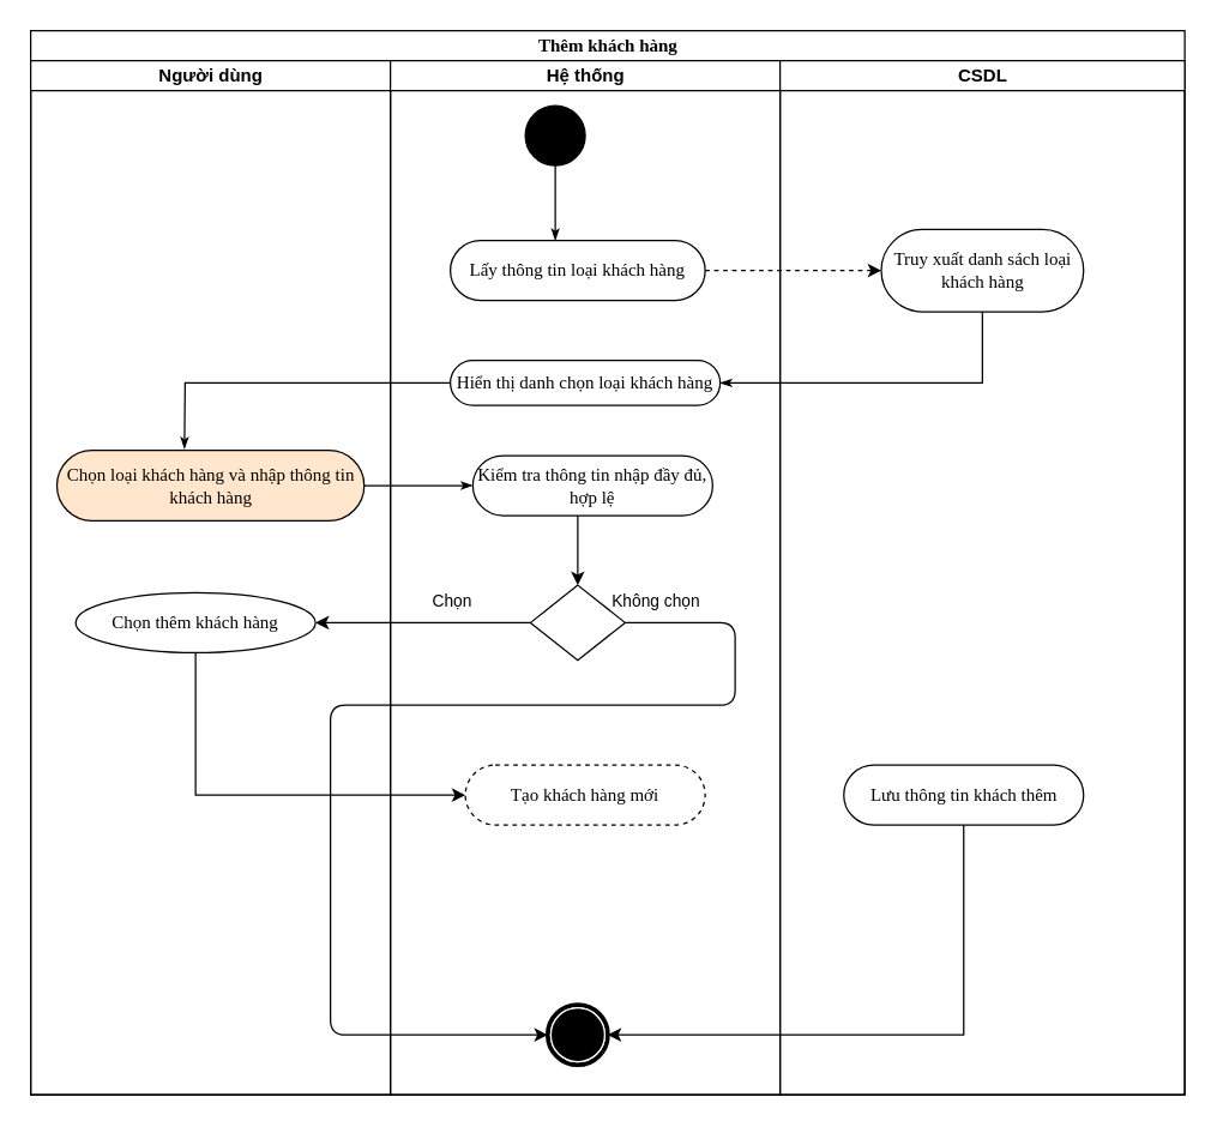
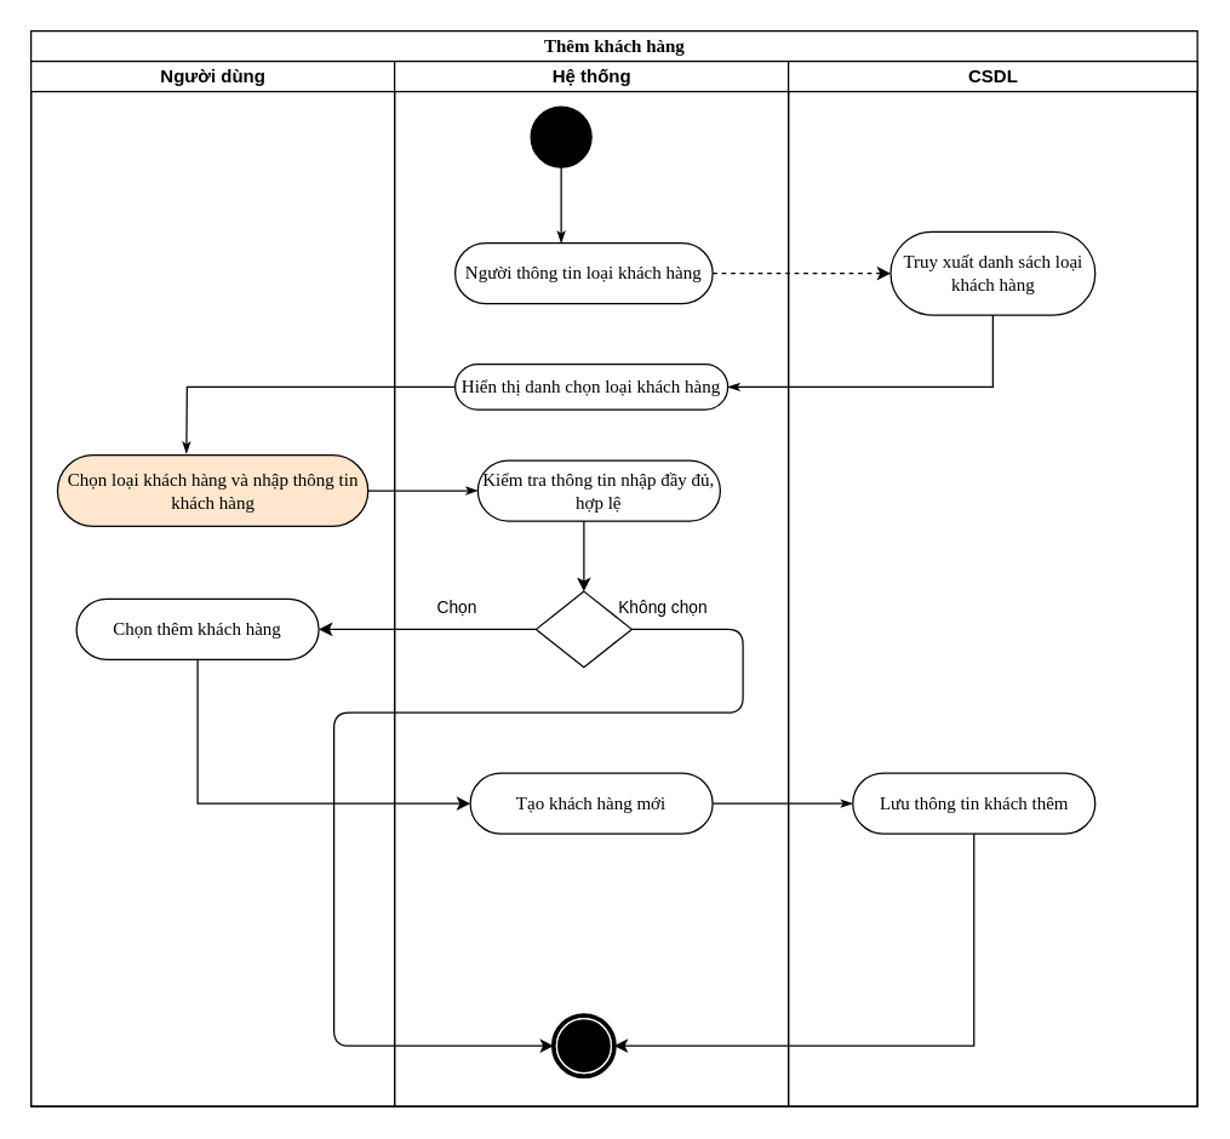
  <mxCell id="0" />
  <mxCell id="1" parent="0" />
  <mxCell id="2" value="Thêm khách hàng" style="swimlane;html=1;childLayout=stackLayout;startSize=20;rounded=0;shadow=0;comic=0;labelBackgroundColor=none;strokeWidth=1;fontFamily=Verdana;fontSize=12;align=center;" vertex="1" parent="1"><mxGeometry x="20" y="20" width="770" height="710" as="geometry" /></mxCell>
  <mxCell id="3" value="" style="endArrow=classic;html=1;exitX=1;exitY=0.5;exitDx=0;exitDy=0;entryX=0;entryY=0.5;entryDx=0;entryDy=0;dashed=1;" edge="1" parent="2" source="10" target="20"><mxGeometry width="50" height="50" relative="1" as="geometry"><mxPoint x="250" y="250" as="sourcePoint" /><mxPoint x="300" y="200" as="targetPoint" /></mxGeometry></mxCell>
  <mxCell id="4" value="Người dùng" style="swimlane;html=1;startSize=20;" vertex="1" parent="2"><mxGeometry y="20" width="240" height="690" as="geometry" /></mxCell>
  <mxCell id="5" value="Chọn loại khách hàng&amp;nbsp;và nhập thông tin khách hàng" style="rounded=1;whiteSpace=wrap;html=1;shadow=0;comic=0;labelBackgroundColor=none;strokeWidth=1;fontFamily=Verdana;fontSize=12;align=center;arcSize=50;fillColor=#ffe6cc;" vertex="1" parent="4"><mxGeometry x="17.5" y="260" width="205" height="47" as="geometry" /></mxCell>
- <mxCell id="6" value="Chọn thêm khách hàng" style="ellipse;whiteSpace=wrap;html=1;shadow=0;comic=0;labelBackgroundColor=none;strokeWidth=1;fontFamily=Verdana;fontSize=12;align=center;arcSize=50;" vertex="1" parent="4"><mxGeometry x="30" y="355" width="160" height="40" as="geometry" /></mxCell>
+ <mxCell id="6" value="Chọn thêm khách hàng" style="rounded=1;whiteSpace=wrap;html=1;shadow=0;comic=0;labelBackgroundColor=none;strokeWidth=1;fontFamily=Verdana;fontSize=12;align=center;arcSize=50;" vertex="1" parent="4"><mxGeometry x="30" y="355" width="160" height="40" as="geometry" /></mxCell>
  <mxCell id="7" value="Hệ thống" style="swimlane;html=1;startSize=20;" vertex="1" parent="2"><mxGeometry x="240" y="20" width="260.0" height="690" as="geometry" /></mxCell>
  <mxCell id="8" value="" style="shape=mxgraph.bpmn.shape;html=1;verticalLabelPosition=bottom;labelBackgroundColor=#ffffff;verticalAlign=top;perimeter=ellipsePerimeter;outline=end;symbol=terminate;rounded=0;shadow=0;comic=0;strokeWidth=1;fontFamily=Verdana;fontSize=12;align=center;" vertex="1" parent="7"><mxGeometry x="105" y="630" width="40" height="40" as="geometry" /></mxCell>
- <mxCell id="9" value="Tạo khách hàng mới" style="rounded=1;whiteSpace=wrap;html=1;shadow=0;comic=0;labelBackgroundColor=none;strokeWidth=1;fontFamily=Verdana;fontSize=12;align=center;arcSize=50;dashed=1;" vertex="1" parent="7"><mxGeometry x="50" y="470" width="160" height="40" as="geometry" /></mxCell>
- <mxCell id="10" value="&lt;font style=&quot;font-size: 12px&quot;&gt;Lấy thông tin loại khách hàng&lt;/font&gt;" style="rounded=1;whiteSpace=wrap;html=1;shadow=0;comic=0;labelBackgroundColor=none;strokeWidth=1;fontFamily=Verdana;fontSize=12;align=center;arcSize=50;" vertex="1" parent="7"><mxGeometry x="40" y="120" width="170" height="40" as="geometry" /></mxCell>
+ <mxCell id="9" value="Tạo khách hàng mới" style="rounded=1;whiteSpace=wrap;html=1;shadow=0;comic=0;labelBackgroundColor=none;strokeWidth=1;fontFamily=Verdana;fontSize=12;align=center;arcSize=50;" vertex="1" parent="7"><mxGeometry x="50" y="470" width="160" height="40" as="geometry" /></mxCell>
+ <mxCell id="10" value="&lt;font style=&quot;font-size: 12px&quot;&gt;Người thông tin loại khách hàng&lt;/font&gt;" style="rounded=1;whiteSpace=wrap;html=1;shadow=0;comic=0;labelBackgroundColor=none;strokeWidth=1;fontFamily=Verdana;fontSize=12;align=center;arcSize=50;" vertex="1" parent="7"><mxGeometry x="40" y="120" width="170" height="40" as="geometry" /></mxCell>
  <mxCell id="11" value="" style="ellipse;whiteSpace=wrap;html=1;rounded=0;shadow=0;comic=0;labelBackgroundColor=none;strokeWidth=1;fillColor=#000000;fontFamily=Verdana;fontSize=12;align=center;" vertex="1" parent="7"><mxGeometry x="90" y="30" width="40" height="40" as="geometry" /></mxCell>
  <mxCell id="12" style="edgeStyle=orthogonalEdgeStyle;rounded=0;html=1;labelBackgroundColor=none;startArrow=none;startFill=0;startSize=5;endArrow=classicThin;endFill=1;endSize=5;jettySize=auto;orthogonalLoop=1;strokeWidth=1;fontFamily=Verdana;fontSize=12" edge="1" parent="7" source="11" target="10"><mxGeometry relative="1" as="geometry"><Array as="points"><mxPoint x="110" y="125" /><mxPoint x="110" y="125" /></Array></mxGeometry></mxCell>
  <mxCell id="13" value="" style="rhombus;whiteSpace=wrap;html=1;" vertex="1" parent="7"><mxGeometry x="93.44" y="350" width="63.12" height="50" as="geometry" /></mxCell>
  <mxCell id="14" value="&lt;font style=&quot;font-size: 12px&quot;&gt;Hiển thị danh chọn loại khách hàng&lt;/font&gt;" style="rounded=1;whiteSpace=wrap;html=1;shadow=0;comic=0;labelBackgroundColor=none;strokeWidth=1;fontFamily=Verdana;fontSize=12;align=center;arcSize=50;" vertex="1" parent="7"><mxGeometry x="40" y="200" width="180" height="30" as="geometry" /></mxCell>
  <mxCell id="15" value="Kiểm tra thông tin nhập đầy đủ, hợp lệ&lt;span style=&quot;color: rgba(0 , 0 , 0 , 0) ; font-family: monospace ; font-size: 0px&quot;&gt;%3CmxGraphModel%3E%3Croot%3E%3CmxCell%20id%3D%220%22%2F%3E%3CmxCell%20id%3D%221%22%20parent%3D%220%22%2F%3E%3CmxCell%20id%3D%222%22%20style%3D%22rounded%3D0%3Bhtml%3D1%3BlabelBackgroundColor%3Dnone%3BstartArrow%3Dnone%3BstartFill%3D0%3BstartSize%3D5%3BendArrow%3DclassicThin%3BendFill%3D1%3BendSize%3D5%3BjettySize%3Dauto%3BorthogonalLoop%3D1%3BstrokeWidth%3D1%3BfontFamily%3DVerdana%3BfontSize%3D12%3BexitX%3D1%3BexitY%3D0.5%3BexitDx%3D0%3BexitDy%3D0%3BentryX%3D1%3BentryY%3D0.5%3BentryDx%3D0%3BentryDy%3D0%3B%22%20edge%3D%221%22%20parent%3D%221%22%3E%3CmxGeometry%20relative%3D%221%22%20as%3D%22geometry%22%3E%3CmxPoint%20x%3D%22473.13%22%20y%3D%22624.5%22%20as%3D%22sourcePoint%22%2F%3E%3CmxPoint%20x%3D%22280%22%20y%3D%22790%22%20as%3D%22targetPoint%22%2F%3E%3CArray%20as%3D%22points%22%3E%3CmxPoint%20x%3D%22620%22%20y%3D%22625%22%2F%3E%3CmxPoint%20x%3D%22620%22%20y%3D%22790%22%2F%3E%3C%2FArray%3E%3C%2FmxGeometry%3E%3C%2FmxCell%3E%3C%2Froot%3E%3C%2FmxGraphModel%3E&lt;/span&gt;" style="rounded=1;whiteSpace=wrap;html=1;shadow=0;comic=0;labelBackgroundColor=none;strokeWidth=1;fontFamily=Verdana;fontSize=12;align=center;arcSize=50;" vertex="1" parent="7"><mxGeometry x="55" y="263.5" width="160" height="40" as="geometry" /></mxCell>
  <mxCell id="16" value="" style="edgeStyle=orthogonalEdgeStyle;rounded=0;orthogonalLoop=1;jettySize=auto;html=1;entryX=0.5;entryY=0;entryDx=0;entryDy=0;" edge="1" parent="7" source="15" target="13"><mxGeometry relative="1" as="geometry"><Array as="points"><mxPoint x="125" y="310" /><mxPoint x="125" y="310" /></Array></mxGeometry></mxCell>
  <mxCell id="17" value="" style="endArrow=classic;html=1;exitX=1;exitY=0.5;exitDx=0;exitDy=0;entryX=0;entryY=0.5;entryDx=0;entryDy=0;" edge="1" parent="7" source="13" target="8"><mxGeometry width="50" height="50" relative="1" as="geometry"><mxPoint x="120" y="630" as="sourcePoint" /><mxPoint x="170" y="580" as="targetPoint" /><Array as="points"><mxPoint x="230" y="375" /><mxPoint x="230" y="430" /><mxPoint x="-40" y="430" /><mxPoint x="-40" y="580" /><mxPoint x="-40" y="650" /></Array></mxGeometry></mxCell>
  <mxCell id="18" value="Không chọn" style="edgeLabel;html=1;align=center;verticalAlign=middle;resizable=0;points=[];" vertex="1" connectable="0" parent="17"><mxGeometry x="-0.588" y="-4" relative="1" as="geometry"><mxPoint x="-25.44" y="-66" as="offset" /></mxGeometry></mxCell>
  <mxCell id="19" value="CSDL" style="swimlane;html=1;startSize=20;" vertex="1" parent="2"><mxGeometry x="500.0" y="20" width="270" height="690" as="geometry" /></mxCell>
  <mxCell id="20" value="&lt;font style=&quot;font-size: 12px&quot;&gt;Truy xuất danh sách loại khách hàng&lt;/font&gt;" style="rounded=1;whiteSpace=wrap;html=1;shadow=0;comic=0;labelBackgroundColor=none;strokeWidth=1;fontFamily=Verdana;fontSize=12;align=center;arcSize=50;" vertex="1" parent="19"><mxGeometry x="67.5" y="112.5" width="135" height="55" as="geometry" /></mxCell>
  <mxCell id="21" value="Lưu thông tin khách thêm" style="rounded=1;whiteSpace=wrap;html=1;shadow=0;comic=0;labelBackgroundColor=none;strokeWidth=1;fontFamily=Verdana;fontSize=12;align=center;arcSize=50;" vertex="1" parent="19"><mxGeometry x="42.5" y="470" width="160" height="40" as="geometry" /></mxCell>
  <mxCell id="22" style="rounded=0;html=1;labelBackgroundColor=none;startArrow=none;startFill=0;startSize=5;endArrow=classicThin;endFill=1;endSize=5;jettySize=auto;orthogonalLoop=1;strokeWidth=1;fontFamily=Verdana;fontSize=12;entryX=0.415;entryY=-0.02;entryDx=0;entryDy=0;entryPerimeter=0;exitX=0;exitY=0.5;exitDx=0;exitDy=0;" edge="1" parent="2" source="14" target="5"><mxGeometry relative="1" as="geometry"><mxPoint x="295" y="260" as="sourcePoint" /><mxPoint x="633" y="320" as="targetPoint" /><Array as="points"><mxPoint x="138" y="235" /><mxPoint x="103" y="235" /></Array></mxGeometry></mxCell>
  <mxCell id="23" style="rounded=0;html=1;labelBackgroundColor=none;startArrow=none;startFill=0;startSize=5;endArrow=classicThin;endFill=1;endSize=5;jettySize=auto;orthogonalLoop=1;strokeWidth=1;fontFamily=Verdana;fontSize=12;exitX=0.5;exitY=1;exitDx=0;exitDy=0;entryX=1;entryY=0.5;entryDx=0;entryDy=0;" edge="1" parent="2" source="20" target="14"><mxGeometry relative="1" as="geometry"><mxPoint x="583.75" y="268" as="sourcePoint" /><mxPoint x="561.25" y="298" as="targetPoint" /><Array as="points"><mxPoint x="635" y="235" /></Array></mxGeometry></mxCell>
  <mxCell id="24" style="rounded=0;html=1;labelBackgroundColor=none;startArrow=none;startFill=0;startSize=5;endArrow=classicThin;endFill=1;endSize=5;jettySize=auto;orthogonalLoop=1;strokeWidth=1;fontFamily=Verdana;fontSize=12;entryX=0;entryY=0.5;entryDx=0;entryDy=0;exitX=1;exitY=0.5;exitDx=0;exitDy=0;" edge="1" parent="2" source="5" target="15"><mxGeometry relative="1" as="geometry"><mxPoint x="370" y="450" as="sourcePoint" /><mxPoint x="370" y="530" as="targetPoint" /></mxGeometry></mxCell>
  <mxCell id="25" value="" style="edgeStyle=orthogonalEdgeStyle;rounded=0;orthogonalLoop=1;jettySize=auto;html=1;entryX=1;entryY=0.5;entryDx=0;entryDy=0;exitX=0.5;exitY=1;exitDx=0;exitDy=0;" edge="1" parent="2" source="21" target="8"><mxGeometry relative="1" as="geometry"><mxPoint x="622.5" y="630" as="sourcePoint" /><mxPoint x="690" y="910" as="targetPoint" /><Array as="points"><mxPoint x="623" y="670" /></Array></mxGeometry></mxCell>
  <mxCell id="26" value="" style="endArrow=classic;html=1;exitX=0;exitY=0.5;exitDx=0;exitDy=0;entryX=1;entryY=0.5;entryDx=0;entryDy=0;" edge="1" parent="2" source="13" target="6"><mxGeometry width="50" height="50" relative="1" as="geometry"><mxPoint x="360" y="450" as="sourcePoint" /><mxPoint x="410" y="400" as="targetPoint" /></mxGeometry></mxCell>
  <mxCell id="27" value="Chọn" style="edgeLabel;html=1;align=center;verticalAlign=middle;resizable=0;points=[];" vertex="1" connectable="0" parent="26"><mxGeometry x="-0.406" y="-1" relative="1" as="geometry"><mxPoint x="-10.44" y="-14" as="offset" /></mxGeometry></mxCell>
  <mxCell id="28" value="" style="edgeStyle=orthogonalEdgeStyle;rounded=0;orthogonalLoop=1;jettySize=auto;html=1;exitX=0.5;exitY=1;exitDx=0;exitDy=0;entryX=0;entryY=0.5;entryDx=0;entryDy=0;" edge="1" parent="2" source="6" target="9"><mxGeometry relative="1" as="geometry"><mxPoint x="140" y="600" as="sourcePoint" /><mxPoint x="110" y="750" as="targetPoint" /><Array as="points"><mxPoint x="110" y="510" /></Array></mxGeometry></mxCell>
+ <mxCell id="29" style="rounded=0;html=1;labelBackgroundColor=none;startArrow=none;startFill=0;startSize=5;endArrow=classicThin;endFill=1;endSize=5;jettySize=auto;orthogonalLoop=1;strokeWidth=1;fontFamily=Verdana;fontSize=12;exitX=1;exitY=0.5;exitDx=0;exitDy=0;entryX=0;entryY=0.5;entryDx=0;entryDy=0;" edge="1" parent="2" source="9" target="21"><mxGeometry relative="1" as="geometry"><mxPoint x="480" y="710" as="sourcePoint" /><mxPoint x="541" y="709.5" as="targetPoint" /><Array as="points" /></mxGeometry></mxCell>
